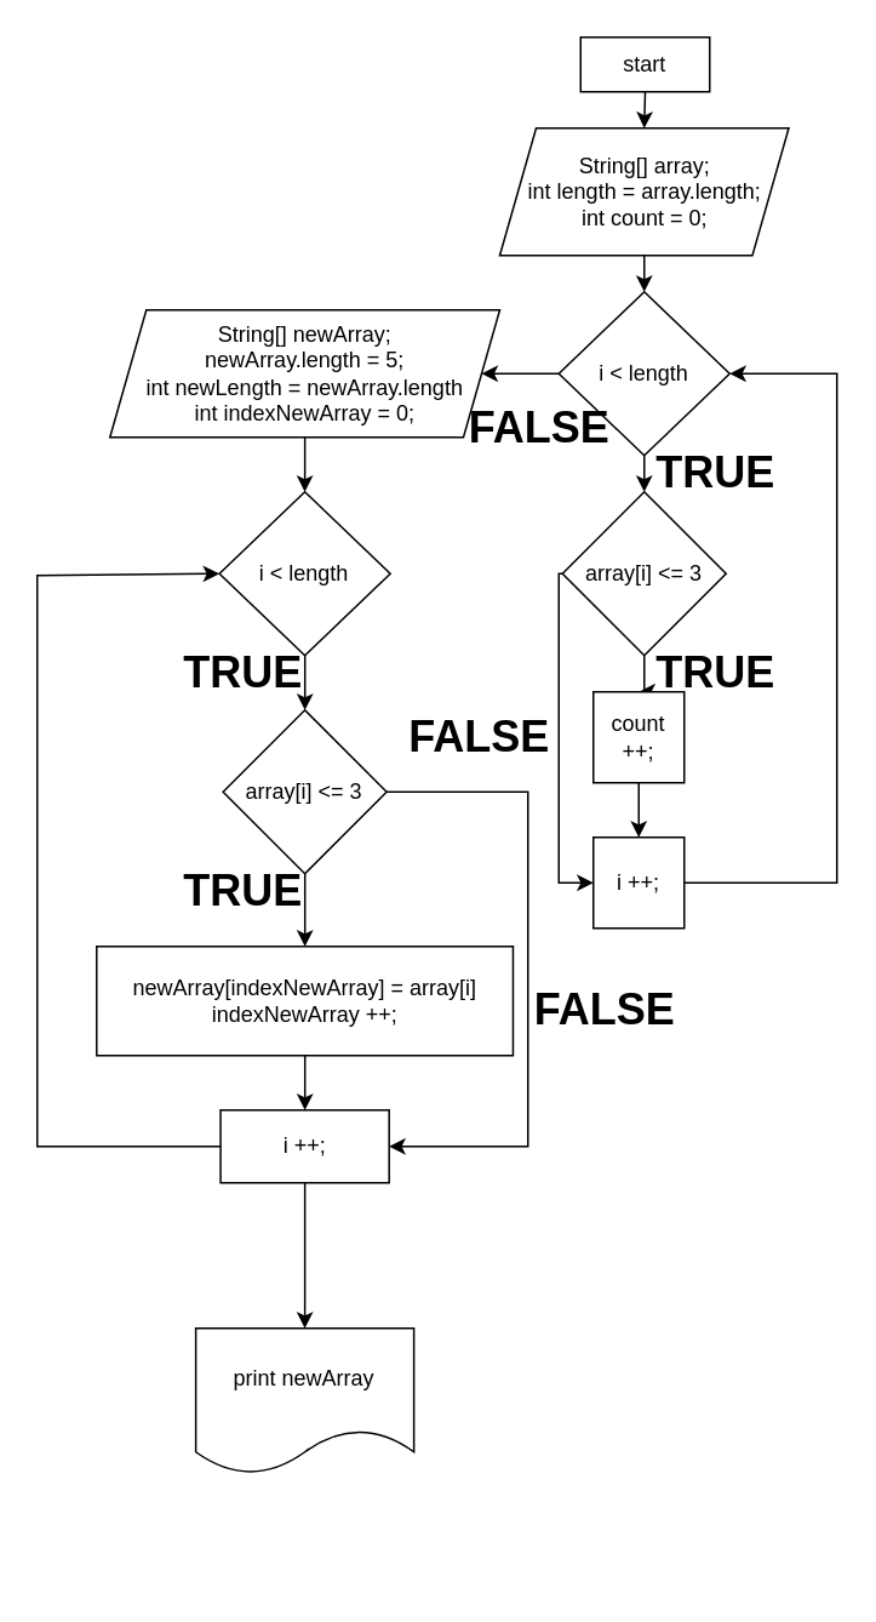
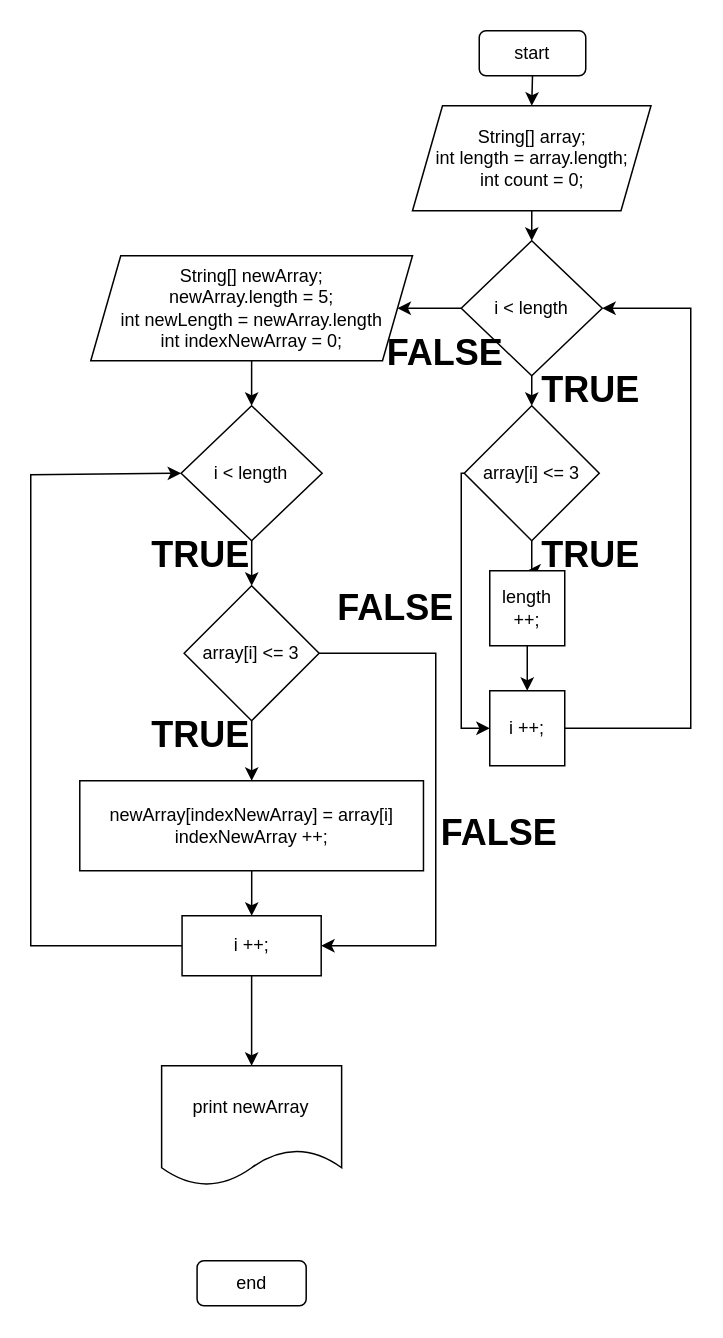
  <mxCell id="0" />
  <mxCell id="1" parent="0" />
  <mxCell id="2" style="edgeStyle=orthogonalEdgeStyle;rounded=0;orthogonalLoop=1;jettySize=auto;html=1;exitX=0.5;exitY=1;exitDx=0;exitDy=0;entryX=0.5;entryY=0;entryDx=0;entryDy=0;" edge="1" parent="1" source="3" target="5"><mxGeometry relative="1" as="geometry" /></mxCell>
- <mxCell id="3" value="start" style="whiteSpace=wrap;html=1;rounded=0;" vertex="1" parent="1"><mxGeometry x="319" y="20" width="71" height="30" as="geometry" /></mxCell>
+ <mxCell id="3" value="start" style="rounded=1;whiteSpace=wrap;html=1;" vertex="1" parent="1"><mxGeometry x="319" y="20" width="71" height="30" as="geometry" /></mxCell>
  <mxCell id="4" style="edgeStyle=orthogonalEdgeStyle;rounded=0;orthogonalLoop=1;jettySize=auto;html=1;exitX=0.5;exitY=1;exitDx=0;exitDy=0;entryX=0.5;entryY=0;entryDx=0;entryDy=0;" edge="1" parent="1" source="5" target="8"><mxGeometry relative="1" as="geometry" /></mxCell>
  <mxCell id="5" value="String[] array;&lt;br&gt;int length = array.length;&lt;br&gt;int count = 0;" style="shape=parallelogram;perimeter=parallelogramPerimeter;whiteSpace=wrap;html=1;fixedSize=1;" vertex="1" parent="1"><mxGeometry x="274.5" y="70" width="159" height="70" as="geometry" /></mxCell>
  <mxCell id="6" style="edgeStyle=orthogonalEdgeStyle;rounded=0;orthogonalLoop=1;jettySize=auto;html=1;exitX=0.5;exitY=1;exitDx=0;exitDy=0;entryX=0.5;entryY=0;entryDx=0;entryDy=0;" edge="1" parent="1" source="8" target="11"><mxGeometry relative="1" as="geometry"><Array as="points"><mxPoint x="354" y="260" /><mxPoint x="354" y="260" /></Array></mxGeometry></mxCell>
  <mxCell id="7" style="edgeStyle=orthogonalEdgeStyle;rounded=0;orthogonalLoop=1;jettySize=auto;html=1;exitX=0;exitY=0.5;exitDx=0;exitDy=0;entryX=1;entryY=0.5;entryDx=0;entryDy=0;" edge="1" parent="1" source="8" target="20"><mxGeometry relative="1" as="geometry" /></mxCell>
  <mxCell id="8" value="i &amp;lt; length" style="rhombus;whiteSpace=wrap;html=1;" vertex="1" parent="1"><mxGeometry x="307" y="160" width="94" height="90" as="geometry" /></mxCell>
  <mxCell id="9" value="" style="edgeStyle=orthogonalEdgeStyle;rounded=0;orthogonalLoop=1;jettySize=auto;html=1;" edge="1" parent="1" source="11" target="14"><mxGeometry relative="1" as="geometry" /></mxCell>
  <mxCell id="10" style="edgeStyle=orthogonalEdgeStyle;rounded=0;orthogonalLoop=1;jettySize=auto;html=1;exitX=0;exitY=0.5;exitDx=0;exitDy=0;entryX=0;entryY=0.5;entryDx=0;entryDy=0;" edge="1" parent="1" source="11" target="17"><mxGeometry relative="1" as="geometry"><Array as="points"><mxPoint x="307" y="315" /><mxPoint x="307" y="485" /></Array></mxGeometry></mxCell>
  <mxCell id="11" value="array[i] &amp;lt;= 3" style="rhombus;whiteSpace=wrap;html=1;" vertex="1" parent="1"><mxGeometry x="309" y="270" width="90" height="90" as="geometry" /></mxCell>
  <mxCell id="12" value="TRUE" style="text;strokeColor=none;fillColor=none;html=1;fontSize=24;fontStyle=1;verticalAlign=middle;align=center;" vertex="1" parent="1"><mxGeometry x="370" y="250" width="46" height="20" as="geometry" /></mxCell>
  <mxCell id="13" value="" style="edgeStyle=orthogonalEdgeStyle;rounded=0;orthogonalLoop=1;jettySize=auto;html=1;" edge="1" parent="1" source="14" target="17"><mxGeometry relative="1" as="geometry" /></mxCell>
- <mxCell id="14" value="count ++;" style="whiteSpace=wrap;html=1;aspect=fixed;" vertex="1" parent="1"><mxGeometry x="326" y="380" width="50" height="50" as="geometry" /></mxCell>
+ <mxCell id="14" value="length ++;" style="whiteSpace=wrap;html=1;aspect=fixed;" vertex="1" parent="1"><mxGeometry x="326" y="380" width="50" height="50" as="geometry" /></mxCell>
  <mxCell id="15" value="TRUE" style="text;strokeColor=none;fillColor=none;html=1;fontSize=24;fontStyle=1;verticalAlign=middle;align=center;" vertex="1" parent="1"><mxGeometry x="370" y="360" width="46" height="20" as="geometry" /></mxCell>
  <mxCell id="16" style="edgeStyle=orthogonalEdgeStyle;rounded=0;orthogonalLoop=1;jettySize=auto;html=1;exitX=1;exitY=0.5;exitDx=0;exitDy=0;entryX=1;entryY=0.5;entryDx=0;entryDy=0;" edge="1" parent="1" source="17" target="8"><mxGeometry relative="1" as="geometry"><Array as="points"><mxPoint x="460" y="485" /><mxPoint x="460" y="205" /></Array></mxGeometry></mxCell>
  <mxCell id="17" value="i ++;" style="whiteSpace=wrap;html=1;aspect=fixed;" vertex="1" parent="1"><mxGeometry x="326" y="460" width="50" height="50" as="geometry" /></mxCell>
  <mxCell id="18" value="FALSE" style="text;strokeColor=none;fillColor=none;html=1;fontSize=24;fontStyle=1;verticalAlign=middle;align=center;" vertex="1" parent="1"><mxGeometry x="240" y="390" width="46" height="30" as="geometry" /></mxCell>
  <mxCell id="19" style="edgeStyle=orthogonalEdgeStyle;rounded=0;orthogonalLoop=1;jettySize=auto;html=1;exitX=0.5;exitY=1;exitDx=0;exitDy=0;entryX=0.5;entryY=0;entryDx=0;entryDy=0;" edge="1" parent="1" source="20" target="23"><mxGeometry relative="1" as="geometry" /></mxCell>
  <mxCell id="20" value="String[] newArray;&lt;br&gt;newArray.length = 5;&lt;br&gt;int newLength = newArray.length&lt;br&gt;int indexNewArray = 0;" style="shape=parallelogram;perimeter=parallelogramPerimeter;whiteSpace=wrap;html=1;fixedSize=1;" vertex="1" parent="1"><mxGeometry x="60" y="170" width="214.5" height="70" as="geometry" /></mxCell>
  <mxCell id="21" value="FALSE" style="text;strokeColor=none;fillColor=none;html=1;fontSize=24;fontStyle=1;verticalAlign=middle;align=center;" vertex="1" parent="1"><mxGeometry x="273" y="220" width="46" height="30" as="geometry" /></mxCell>
  <mxCell id="22" value="" style="edgeStyle=orthogonalEdgeStyle;rounded=0;orthogonalLoop=1;jettySize=auto;html=1;" edge="1" parent="1" source="23" target="26"><mxGeometry relative="1" as="geometry" /></mxCell>
  <mxCell id="23" value="i &amp;lt; length" style="rhombus;whiteSpace=wrap;html=1;" vertex="1" parent="1"><mxGeometry x="120.25" y="270" width="94" height="90" as="geometry" /></mxCell>
  <mxCell id="24" value="" style="edgeStyle=orthogonalEdgeStyle;rounded=0;orthogonalLoop=1;jettySize=auto;html=1;" edge="1" parent="1" source="26" target="29"><mxGeometry relative="1" as="geometry" /></mxCell>
  <mxCell id="25" style="edgeStyle=orthogonalEdgeStyle;rounded=0;orthogonalLoop=1;jettySize=auto;html=1;entryX=1;entryY=0.5;entryDx=0;entryDy=0;" edge="1" parent="1" source="26" target="33"><mxGeometry relative="1" as="geometry"><Array as="points"><mxPoint x="290" y="435" /><mxPoint x="290" y="630" /></Array></mxGeometry></mxCell>
  <mxCell id="26" value="array[i] &amp;lt;= 3" style="rhombus;whiteSpace=wrap;html=1;" vertex="1" parent="1"><mxGeometry x="122.25" y="390" width="90" height="90" as="geometry" /></mxCell>
  <mxCell id="27" value="TRUE" style="text;strokeColor=none;fillColor=none;html=1;fontSize=24;fontStyle=1;verticalAlign=middle;align=center;" vertex="1" parent="1"><mxGeometry x="110" y="360" width="46" height="20" as="geometry" /></mxCell>
  <mxCell id="28" value="" style="edgeStyle=orthogonalEdgeStyle;rounded=0;orthogonalLoop=1;jettySize=auto;html=1;" edge="1" parent="1" source="29" target="33"><mxGeometry relative="1" as="geometry" /></mxCell>
  <mxCell id="29" value="newArray[indexNewArray] = array[i]&lt;br&gt;indexNewArray ++;" style="rounded=0;whiteSpace=wrap;html=1;" vertex="1" parent="1"><mxGeometry x="52.69" y="520" width="229.12" height="60" as="geometry" /></mxCell>
  <mxCell id="30" value="TRUE" style="text;strokeColor=none;fillColor=none;html=1;fontSize=24;fontStyle=1;verticalAlign=middle;align=center;" vertex="1" parent="1"><mxGeometry x="110" y="480" width="46" height="20" as="geometry" /></mxCell>
  <mxCell id="31" style="edgeStyle=orthogonalEdgeStyle;rounded=0;orthogonalLoop=1;jettySize=auto;html=1;entryX=0;entryY=0.5;entryDx=0;entryDy=0;" edge="1" parent="1" source="33" target="23"><mxGeometry relative="1" as="geometry"><Array as="points"><mxPoint x="20" y="630" /><mxPoint x="20" y="316" /></Array></mxGeometry></mxCell>
  <mxCell id="32" style="edgeStyle=orthogonalEdgeStyle;rounded=0;orthogonalLoop=1;jettySize=auto;html=1;exitX=0.5;exitY=1;exitDx=0;exitDy=0;entryX=0.5;entryY=0;entryDx=0;entryDy=0;" edge="1" parent="1" source="33" target="35"><mxGeometry relative="1" as="geometry" /></mxCell>
  <mxCell id="33" value="i ++;" style="rounded=0;whiteSpace=wrap;html=1;" vertex="1" parent="1"><mxGeometry x="120.88" y="610" width="92.75" height="40" as="geometry" /></mxCell>
  <mxCell id="34" value="FALSE" style="text;strokeColor=none;fillColor=none;html=1;fontSize=24;fontStyle=1;verticalAlign=middle;align=center;" vertex="1" parent="1"><mxGeometry x="309" y="540" width="46" height="30" as="geometry" /></mxCell>
- <mxCell id="35" value="print newArray" style="shape=document;whiteSpace=wrap;html=1;boundedLbl=1;" vertex="1" parent="1"><mxGeometry x="107.25" y="730" width="120" height="80" as="geometry" /></mxCell>
+ <mxCell id="35" value="print newArray" style="shape=document;whiteSpace=wrap;html=1;boundedLbl=1;" vertex="1" parent="1"><mxGeometry x="107.25" y="710" width="120" height="80" as="geometry" /></mxCell>
+ <mxCell id="36" value="end" style="rounded=1;whiteSpace=wrap;html=1;" vertex="1" parent="1"><mxGeometry x="130.89" y="840" width="72.74" height="30" as="geometry" /></mxCell>
